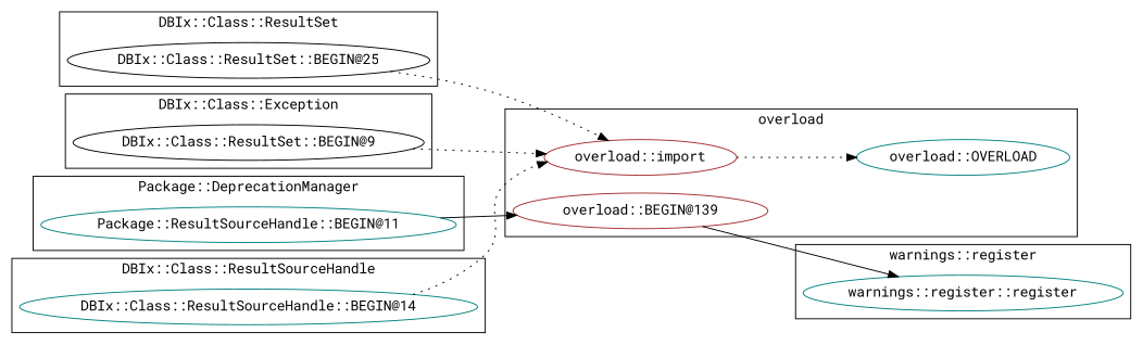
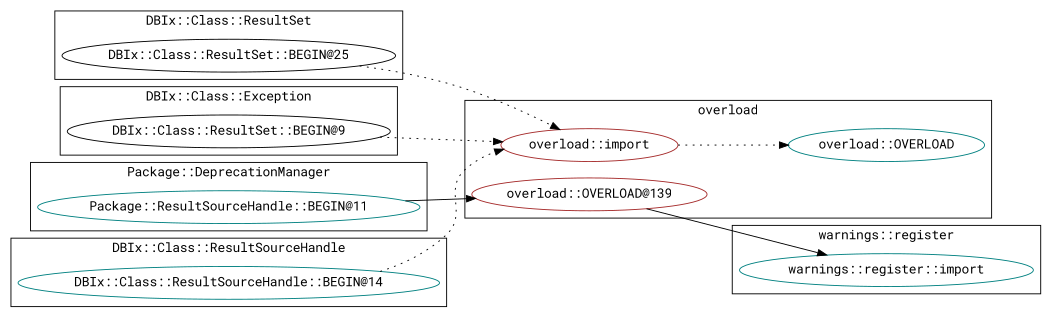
  digraph {
    fontname="Roboto Mono"
    rankdir=LR
    node [color=teal fontname="Roboto Mono"]
    edge [fontname="Roboto Mono" style=dotted]
    "DBIx::Class::ResultSet::BEGIN@25" [color=black]
    n2 [color=black label="DBIx::Class::ResultSet::BEGIN@9"]
    "overload::OVERLOAD"
    "overload::import" [color=brown]
-   "overload::BEGIN@139" [color=brown]
+   "overload::BEGIN@139" [color=brown label="overload::OVERLOAD@139"]
    n6 [label="Package::ResultSourceHandle::BEGIN@11"]
-   "warnings::register::import" [label="warnings::register::register"]
+   "warnings::register::import"
    "DBIx::Class::ResultSourceHandle::BEGIN@14"
    subgraph cluster_1 {
      label="DBIx::Class::ResultSet"
      "DBIx::Class::ResultSet::BEGIN@25"
    }
    subgraph cluster_2 {
      label="DBIx::Class::Exception"
      n2
    }
    subgraph cluster_3 {
      label=overload
      "overload::OVERLOAD"
      "overload::import"
      "overload::BEGIN@139"
    }
    subgraph cluster_4 {
      label="Package::DeprecationManager"
      n6
    }
    subgraph cluster_5 {
      label="warnings::register"
      "warnings::register::import"
    }
    subgraph cluster_6 {
      label="DBIx::Class::ResultSourceHandle"
      "DBIx::Class::ResultSourceHandle::BEGIN@14"
    }
    "DBIx::Class::ResultSet::BEGIN@25" -> "overload::import"
    n2 -> "overload::import"
    "overload::import" -> "overload::OVERLOAD"
    "overload::BEGIN@139" -> "warnings::register::import" [style=solid]
    n6 -> "overload::BEGIN@139" [style=solid]
    "DBIx::Class::ResultSourceHandle::BEGIN@14" -> "overload::import"
  }
